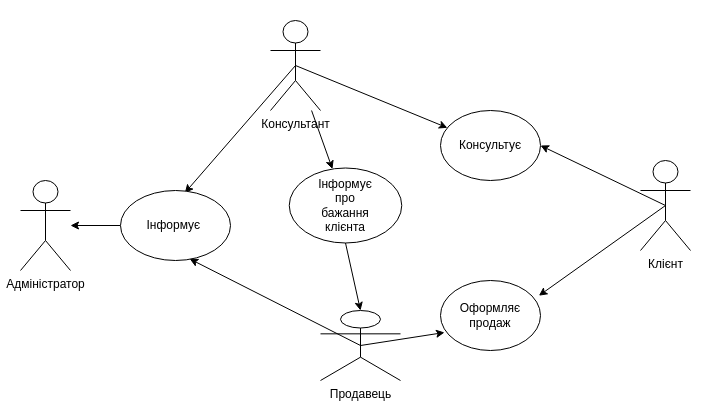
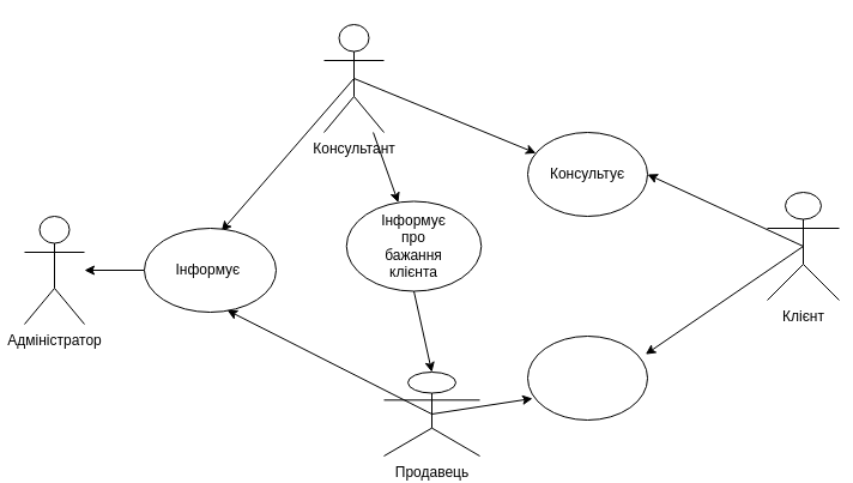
  <mxCell id="0" />
  <mxCell id="1" parent="0" />
  <mxCell id="2" value="Адміністратор" style="shape=umlActor;verticalLabelPosition=bottom;verticalAlign=top;html=1;outlineConnect=0;" vertex="1" parent="1"><mxGeometry x="20" y="180" width="50" height="90" as="geometry" /></mxCell>
  <mxCell id="3" style="rounded=0;orthogonalLoop=1;jettySize=auto;html=1;exitX=0.5;exitY=0.5;exitDx=0;exitDy=0;exitPerimeter=0;strokeColor=default;" edge="1" parent="1" source="6" target="13"><mxGeometry relative="1" as="geometry" /></mxCell>
  <mxCell id="4" style="edgeStyle=none;rounded=0;orthogonalLoop=1;jettySize=auto;html=1;exitX=0.5;exitY=0.5;exitDx=0;exitDy=0;exitPerimeter=0;entryX=0.585;entryY=0.034;entryDx=0;entryDy=0;entryPerimeter=0;strokeColor=default;" edge="1" parent="1" source="6" target="15"><mxGeometry relative="1" as="geometry" /></mxCell>
  <mxCell id="5" style="edgeStyle=none;rounded=0;orthogonalLoop=1;jettySize=auto;html=1;strokeColor=default;" edge="1" parent="1" source="6" target="21"><mxGeometry relative="1" as="geometry"><mxPoint x="345" y="140" as="sourcePoint" /><mxPoint x="345" y="170" as="targetPoint" /></mxGeometry></mxCell>
  <mxCell id="6" value="Консультант" style="shape=umlActor;verticalLabelPosition=bottom;verticalAlign=top;html=1;outlineConnect=0;" vertex="1" parent="1"><mxGeometry x="270" y="20" width="50" height="90" as="geometry" /></mxCell>
  <mxCell id="7" style="edgeStyle=none;rounded=0;orthogonalLoop=1;jettySize=auto;html=1;exitX=0.5;exitY=0.5;exitDx=0;exitDy=0;exitPerimeter=0;entryX=0.04;entryY=0.743;entryDx=0;entryDy=0;entryPerimeter=0;strokeColor=default;" edge="1" parent="1" source="9" target="16"><mxGeometry relative="1" as="geometry" /></mxCell>
  <mxCell id="8" style="edgeStyle=none;rounded=0;orthogonalLoop=1;jettySize=auto;html=1;exitX=0.5;exitY=0.5;exitDx=0;exitDy=0;exitPerimeter=0;strokeColor=default;entryX=0.629;entryY=0.977;entryDx=0;entryDy=0;entryPerimeter=0;" edge="1" parent="1" source="9" target="15"><mxGeometry relative="1" as="geometry" /></mxCell>
  <mxCell id="9" value="Продавець" style="shape=umlActor;verticalLabelPosition=bottom;verticalAlign=top;html=1;outlineConnect=0;" vertex="1" parent="1"><mxGeometry x="320" y="310" width="80" height="70" as="geometry" /></mxCell>
  <mxCell id="10" style="edgeStyle=none;rounded=0;orthogonalLoop=1;jettySize=auto;html=1;exitX=0.5;exitY=0.5;exitDx=0;exitDy=0;exitPerimeter=0;entryX=0.984;entryY=0.217;entryDx=0;entryDy=0;strokeColor=default;entryPerimeter=0;" edge="1" parent="1" source="12" target="16"><mxGeometry relative="1" as="geometry" /></mxCell>
  <mxCell id="11" style="edgeStyle=none;rounded=0;orthogonalLoop=1;jettySize=auto;html=1;exitX=0.5;exitY=0.5;exitDx=0;exitDy=0;exitPerimeter=0;entryX=1;entryY=0.5;entryDx=0;entryDy=0;strokeColor=default;" edge="1" parent="1" source="12" target="13"><mxGeometry relative="1" as="geometry" /></mxCell>
- <mxCell id="12" value="Клієнт" style="shape=umlActor;verticalLabelPosition=bottom;verticalAlign=top;html=1;outlineConnect=0;" vertex="1" parent="1"><mxGeometry x="640" y="160" width="50" height="90" as="geometry" /></mxCell>
+ <mxCell id="12" value="Клієнт" style="shape=umlActor;verticalLabelPosition=bottom;verticalAlign=top;html=1;outlineConnect=0;" vertex="1" parent="1"><mxGeometry x="640" y="160" width="60" height="90" as="geometry" /></mxCell>
  <mxCell id="13" value="" style="ellipse;whiteSpace=wrap;html=1;" vertex="1" parent="1"><mxGeometry x="440" y="110" width="100" height="70" as="geometry" /></mxCell>
  <mxCell id="14" style="edgeStyle=none;rounded=0;orthogonalLoop=1;jettySize=auto;html=1;exitX=0;exitY=0.5;exitDx=0;exitDy=0;strokeColor=default;" edge="1" parent="1" source="15" target="2"><mxGeometry relative="1" as="geometry" /></mxCell>
  <mxCell id="15" value="" style="ellipse;whiteSpace=wrap;html=1;" vertex="1" parent="1"><mxGeometry x="120" y="190" width="110" height="70" as="geometry" /></mxCell>
  <mxCell id="16" value="" style="ellipse;whiteSpace=wrap;html=1;" vertex="1" parent="1"><mxGeometry x="440" y="280" width="100" height="70" as="geometry" /></mxCell>
  <mxCell id="17" value="Консультує" style="text;html=1;strokeColor=none;fillColor=none;align=center;verticalAlign=middle;whiteSpace=wrap;rounded=0;" vertex="1" parent="1"><mxGeometry x="460" y="130" width="60" height="30" as="geometry" /></mxCell>
- <mxCell id="18" value="Оформляє&lt;br&gt;продаж" style="text;html=1;strokeColor=none;fillColor=none;align=center;verticalAlign=middle;whiteSpace=wrap;rounded=0;" vertex="1" parent="1"><mxGeometry x="460" y="300" width="60" height="30" as="geometry" /></mxCell>
  <mxCell id="19" value="Інформує&amp;nbsp;" style="text;html=1;strokeColor=none;fillColor=none;align=center;verticalAlign=middle;whiteSpace=wrap;rounded=0;" vertex="1" parent="1"><mxGeometry x="145" y="210" width="60" height="30" as="geometry" /></mxCell>
  <mxCell id="20" style="edgeStyle=none;rounded=0;orthogonalLoop=1;jettySize=auto;html=1;exitX=0.5;exitY=1;exitDx=0;exitDy=0;entryX=0.5;entryY=0;entryDx=0;entryDy=0;entryPerimeter=0;strokeColor=default;" edge="1" parent="1" source="21" target="9"><mxGeometry relative="1" as="geometry" /></mxCell>
  <mxCell id="21" value="" style="ellipse;whiteSpace=wrap;html=1;" vertex="1" parent="1"><mxGeometry x="288.75" y="167.5" width="112.5" height="75" as="geometry" /></mxCell>
  <mxCell id="22" value="Інформує&lt;br&gt;про бажання клієнта" style="text;html=1;strokeColor=none;fillColor=none;align=center;verticalAlign=middle;whiteSpace=wrap;rounded=0;" vertex="1" parent="1"><mxGeometry x="315" y="190" width="60" height="30" as="geometry" /></mxCell>
